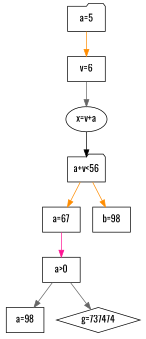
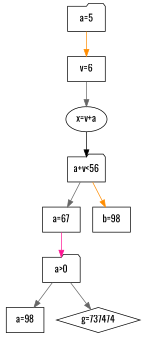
  digraph {
    fontname=Oswald
    node [fontname=Oswald shape=box]
    edge [color=gray40 fontname=Oswald]
    n1 [label="a=5" shape=folder]
    n2 [label="v=6"]
    n3 [label="x=v+a" shape=ellipse]
    n4 [label="a+v<56" shape=folder]
    n5 [label="a=67"]
    n6 [label="b=98"]
-   n7 [label="a>0"]
+   n7 [label="a>0" shape=folder]
    n8 [label="a=98"]
    n9 [label="g=737474" shape=diamond]
    n1 -> n2 [color=darkorange]
    n2 -> n3
    n3 -> n4 [color=black]
-   n4 -> n5 [color=darkorange]
+   n4 -> n5
    n4 -> n6 [color=darkorange]
    n5 -> n7 [color=deeppink]
    n7 -> n8
    n7 -> n9
  }
